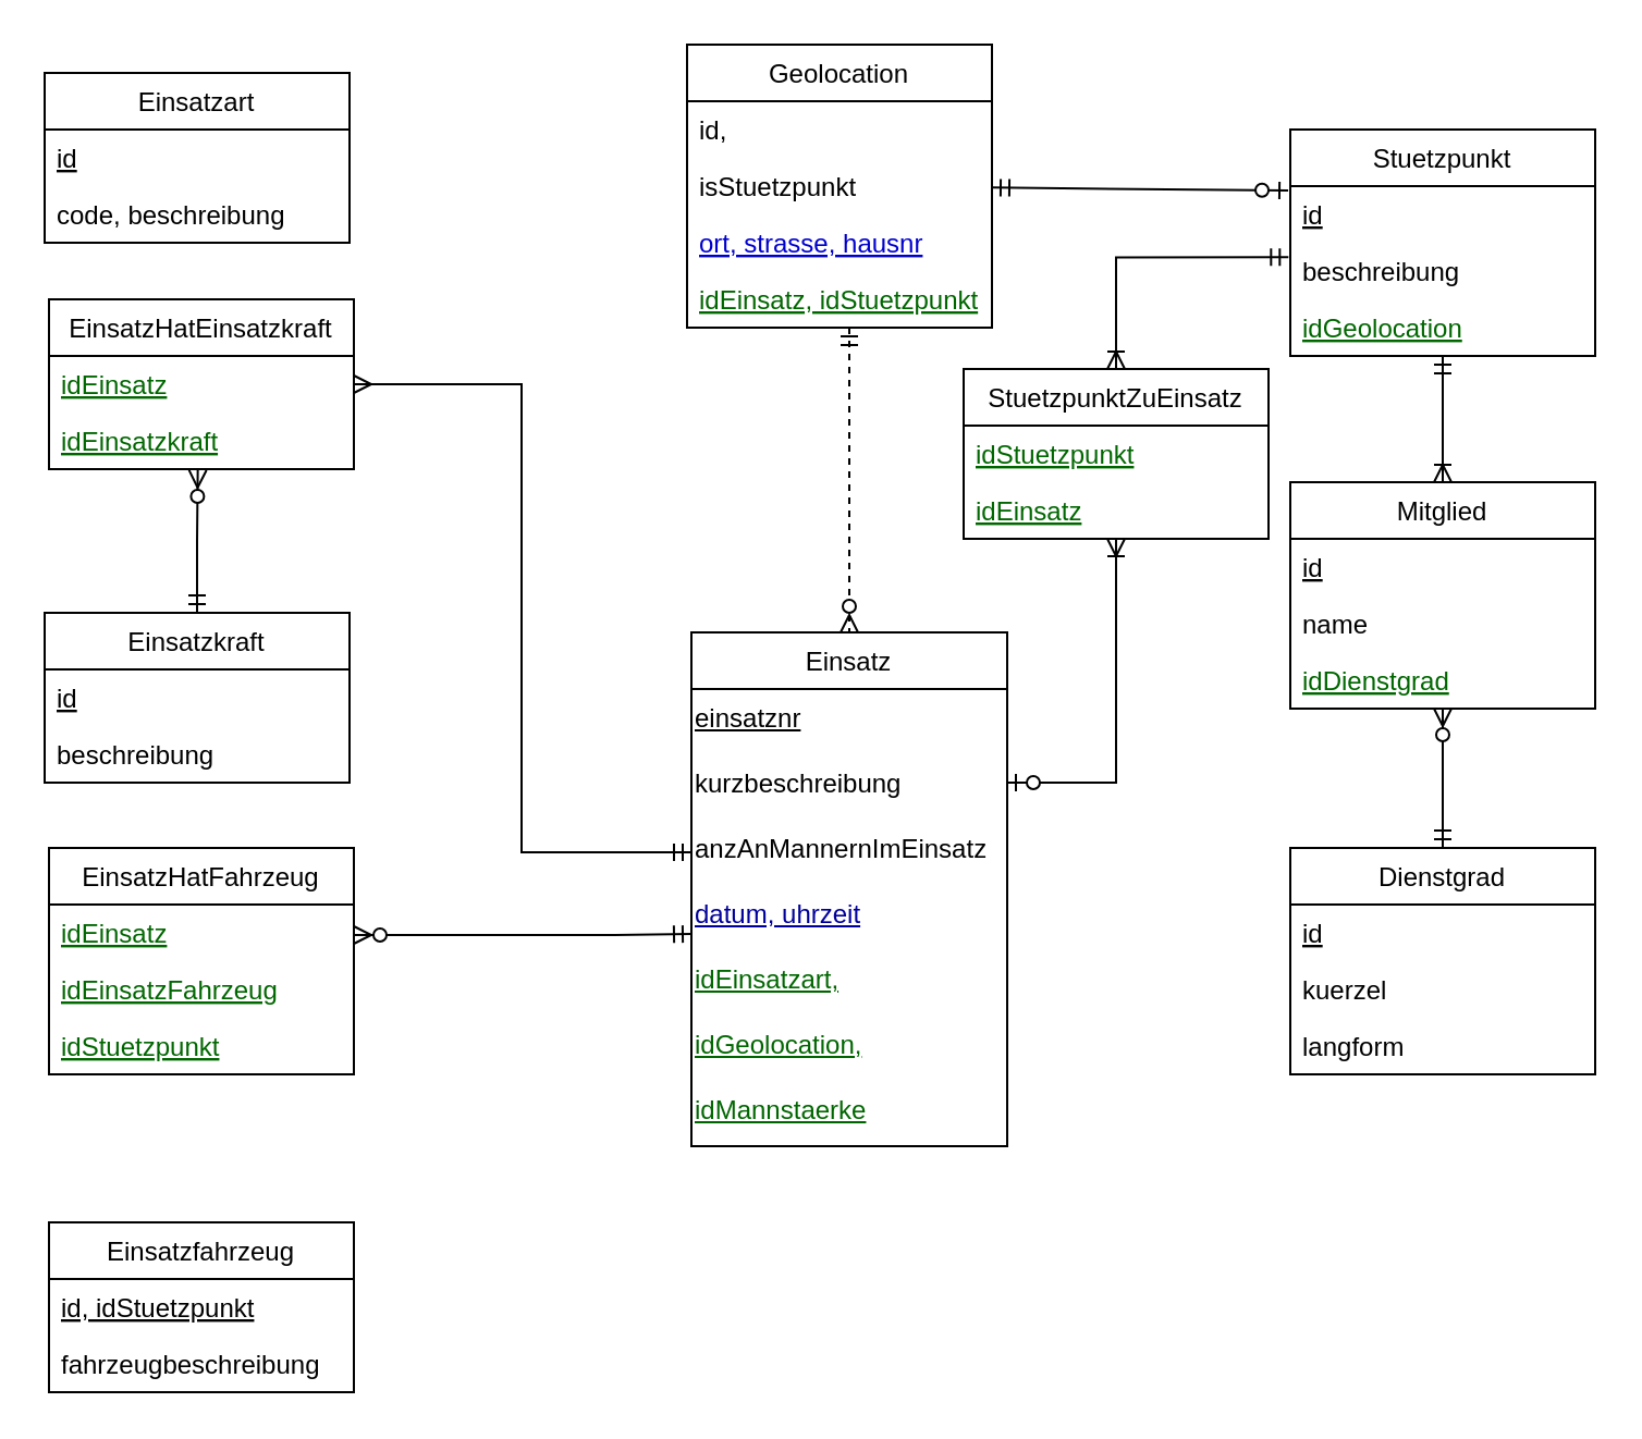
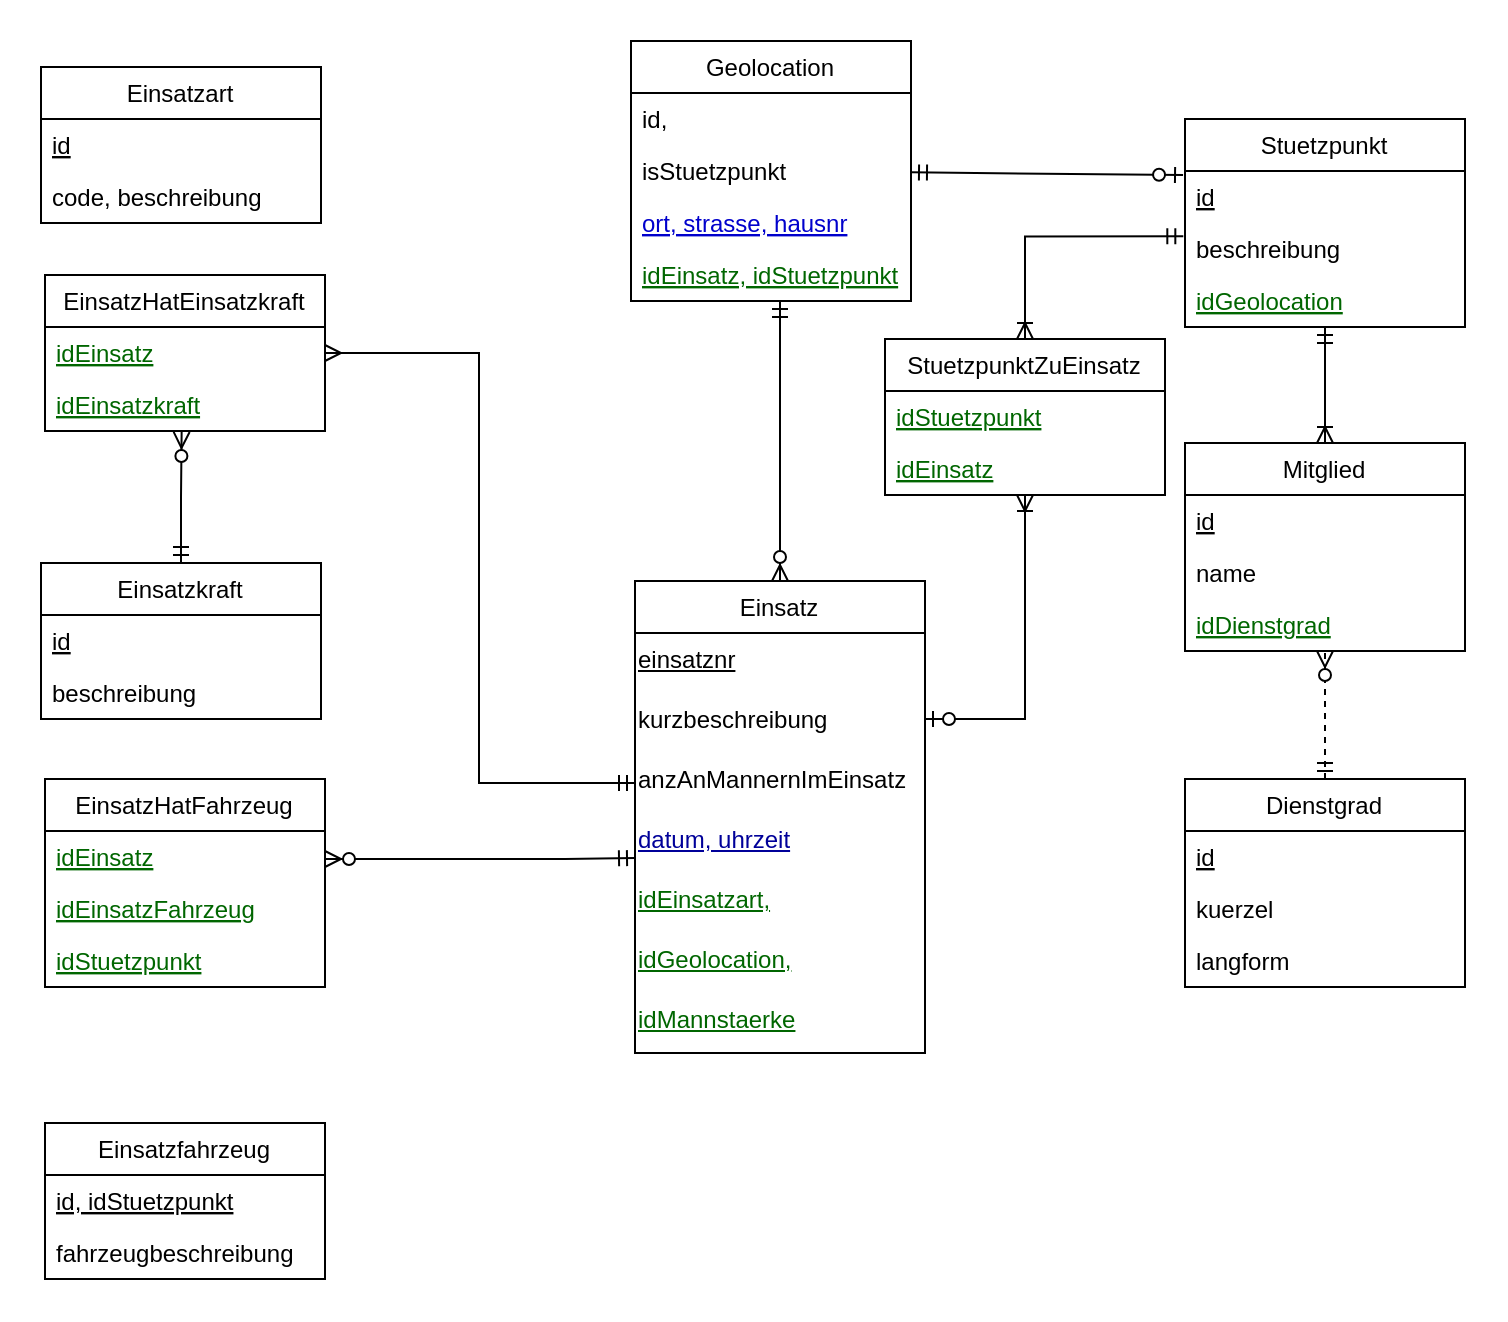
  <mxCell id="0" />
  <mxCell id="1" parent="0" />
  <mxCell id="2" value="Einsatzfahrzeug" style="swimlane;fontStyle=0;childLayout=stackLayout;horizontal=1;startSize=26;fillColor=none;horizontalStack=0;resizeParent=1;resizeParentMax=0;resizeLast=0;collapsible=1;marginBottom=0;" parent="1" vertex="1"><mxGeometry x="22" y="561" width="140" height="78" as="geometry" /></mxCell>
  <mxCell id="3" value="id, idStuetzpunkt" style="text;strokeColor=none;fillColor=none;align=left;verticalAlign=top;spacingLeft=4;spacingRight=4;overflow=hidden;rotatable=0;points=[[0,0.5],[1,0.5]];portConstraint=eastwest;fontStyle=4" parent="2" vertex="1"><mxGeometry y="26" width="140" height="26" as="geometry" /></mxCell>
  <mxCell id="4" value="fahrzeugbeschreibung" style="text;strokeColor=none;fillColor=none;align=left;verticalAlign=top;spacingLeft=4;spacingRight=4;overflow=hidden;rotatable=0;points=[[0,0.5],[1,0.5]];portConstraint=eastwest;" parent="2" vertex="1"><mxGeometry y="52" width="140" height="26" as="geometry" /></mxCell>
  <mxCell id="5" value="Stuetzpunkt" style="swimlane;fontStyle=0;childLayout=stackLayout;horizontal=1;startSize=26;fillColor=none;horizontalStack=0;resizeParent=1;resizeParentMax=0;resizeLast=0;collapsible=1;marginBottom=0;" parent="1" vertex="1"><mxGeometry x="592" y="59" width="140" height="104" as="geometry" /></mxCell>
  <mxCell id="6" value="id" style="text;strokeColor=none;fillColor=none;align=left;verticalAlign=top;spacingLeft=4;spacingRight=4;overflow=hidden;rotatable=0;points=[[0,0.5],[1,0.5]];portConstraint=eastwest;fontStyle=4" parent="5" vertex="1"><mxGeometry y="26" width="140" height="26" as="geometry" /></mxCell>
  <mxCell id="7" value="beschreibung" style="text;strokeColor=none;fillColor=none;align=left;verticalAlign=top;spacingLeft=4;spacingRight=4;overflow=hidden;rotatable=0;points=[[0,0.5],[1,0.5]];portConstraint=eastwest;" parent="5" vertex="1"><mxGeometry y="52" width="140" height="26" as="geometry" /></mxCell>
  <mxCell id="8" value="idGeolocation" style="text;strokeColor=none;fillColor=none;align=left;verticalAlign=top;spacingLeft=4;spacingRight=4;overflow=hidden;rotatable=0;points=[[0,0.5],[1,0.5]];portConstraint=eastwest;fontColor=#006600;fontStyle=4" parent="5" vertex="1"><mxGeometry y="78" width="140" height="26" as="geometry" /></mxCell>
  <mxCell id="9" value="Einsatz" style="swimlane;fontStyle=0;childLayout=stackLayout;horizontal=1;startSize=26;fillColor=none;horizontalStack=0;resizeParent=1;resizeParentMax=0;resizeLast=0;collapsible=1;marginBottom=0;" parent="1" vertex="1"><mxGeometry x="317" y="290" width="145" height="236" as="geometry" /></mxCell>
  <mxCell id="10" value="&lt;u&gt;einsatznr&lt;/u&gt;" style="text;html=1;" parent="9" vertex="1"><mxGeometry y="26" width="145" height="30" as="geometry" /></mxCell>
  <mxCell id="11" value="kurzbeschreibung" style="text;html=1;" parent="9" vertex="1"><mxGeometry y="56" width="145" height="30" as="geometry" /></mxCell>
  <mxCell id="12" value="anzAnMannernImEinsatz" style="text;html=1;" parent="9" vertex="1"><mxGeometry y="86" width="145" height="30" as="geometry" /></mxCell>
  <mxCell id="13" value="&lt;font color=&quot;#000099&quot;&gt;&lt;u&gt;datum, uhrzeit&lt;/u&gt;&lt;/font&gt;" style="text;html=1;" parent="9" vertex="1"><mxGeometry y="116" width="145" height="30" as="geometry" /></mxCell>
  <mxCell id="14" value="&lt;font color=&quot;#006600&quot;&gt;&lt;u&gt;idEinsatzart,&lt;/u&gt;&lt;/font&gt;" style="text;html=1;" parent="9" vertex="1"><mxGeometry y="146" width="145" height="30" as="geometry" /></mxCell>
  <mxCell id="15" value="&lt;font color=&quot;#006600&quot;&gt;&lt;u&gt;idGeolocation,&lt;/u&gt;&lt;/font&gt;" style="text;html=1;" parent="9" vertex="1"><mxGeometry y="176" width="145" height="30" as="geometry" /></mxCell>
  <mxCell id="16" value="&lt;font color=&quot;#006600&quot;&gt;&lt;u&gt;idMannstaerke&lt;/u&gt;&lt;/font&gt;" style="text;html=1;" parent="9" vertex="1"><mxGeometry y="206" width="145" height="30" as="geometry" /></mxCell>
- <mxCell id="17" style="edgeStyle=orthogonalEdgeStyle;rounded=0;orthogonalLoop=1;jettySize=auto;html=1;entryX=0.5;entryY=0;entryDx=0;entryDy=0;endArrow=ERzeroToMany;endFill=1;startArrow=ERmandOne;startFill=0;dashed=1;" parent="1" source="19" target="9" edge="1"><mxGeometry relative="1" as="geometry"><Array as="points"><mxPoint x="390" y="269" /></Array></mxGeometry></mxCell>
+ <mxCell id="17" style="edgeStyle=orthogonalEdgeStyle;rounded=0;orthogonalLoop=1;jettySize=auto;html=1;entryX=0.5;entryY=0;entryDx=0;entryDy=0;endArrow=ERzeroToMany;endFill=1;startArrow=ERmandOne;startFill=0;" parent="1" source="19" target="9" edge="1"><mxGeometry relative="1" as="geometry"><Array as="points"><mxPoint x="390" y="269" /></Array></mxGeometry></mxCell>
  <mxCell id="18" style="rounded=0;orthogonalLoop=1;jettySize=auto;html=1;entryX=-0.007;entryY=0.077;entryDx=0;entryDy=0;entryPerimeter=0;startArrow=ERmandOne;startFill=0;endArrow=ERzeroToOne;endFill=1;" parent="1" source="19" target="6" edge="1"><mxGeometry relative="1" as="geometry" /></mxCell>
  <mxCell id="19" value="Geolocation" style="swimlane;fontStyle=0;childLayout=stackLayout;horizontal=1;startSize=26;fillColor=none;horizontalStack=0;resizeParent=1;resizeParentMax=0;resizeLast=0;collapsible=1;marginBottom=0;" parent="1" vertex="1"><mxGeometry x="315" y="20" width="140" height="130" as="geometry" /></mxCell>
  <mxCell id="20" value="id,&#10;" style="text;strokeColor=none;fillColor=none;align=left;verticalAlign=top;spacingLeft=4;spacingRight=4;overflow=hidden;rotatable=0;points=[[0,0.5],[1,0.5]];portConstraint=eastwest;fontStyle=0" parent="19" vertex="1"><mxGeometry y="26" width="140" height="26" as="geometry" /></mxCell>
  <mxCell id="21" value=" isStuetzpunkt" style="text;strokeColor=none;fillColor=none;align=left;verticalAlign=top;spacingLeft=4;spacingRight=4;overflow=hidden;rotatable=0;points=[[0,0.5],[1,0.5]];portConstraint=eastwest;fontStyle=0" vertex="1" parent="19"><mxGeometry y="52" width="140" height="26" as="geometry" /></mxCell>
  <mxCell id="22" value="ort, strasse, hausnr" style="text;strokeColor=none;fillColor=none;align=left;verticalAlign=top;spacingLeft=4;spacingRight=4;overflow=hidden;rotatable=0;points=[[0,0.5],[1,0.5]];portConstraint=eastwest;fontColor=#0000CC;fontStyle=4" parent="19" vertex="1"><mxGeometry y="78" width="140" height="26" as="geometry" /></mxCell>
  <mxCell id="23" value="idEinsatz, idStuetzpunkt" style="text;strokeColor=none;fillColor=none;align=left;verticalAlign=top;spacingLeft=4;spacingRight=4;overflow=hidden;rotatable=0;points=[[0,0.5],[1,0.5]];portConstraint=eastwest;fontColor=#006600;fontStyle=4" vertex="1" parent="19"><mxGeometry y="104" width="140" height="26" as="geometry" /></mxCell>
  <mxCell id="24" style="edgeStyle=orthogonalEdgeStyle;rounded=0;orthogonalLoop=1;jettySize=auto;html=1;entryX=0.488;entryY=1.019;entryDx=0;entryDy=0;entryPerimeter=0;startArrow=ERmandOne;startFill=0;endArrow=ERzeroToMany;endFill=1;" parent="1" source="25" target="49" edge="1"><mxGeometry relative="1" as="geometry" /></mxCell>
  <mxCell id="25" value="Einsatzkraft" style="swimlane;fontStyle=0;childLayout=stackLayout;horizontal=1;startSize=26;fillColor=none;horizontalStack=0;resizeParent=1;resizeParentMax=0;resizeLast=0;collapsible=1;marginBottom=0;" parent="1" vertex="1"><mxGeometry x="20" y="281" width="140" height="78" as="geometry" /></mxCell>
  <mxCell id="26" value="id" style="text;strokeColor=none;fillColor=none;align=left;verticalAlign=top;spacingLeft=4;spacingRight=4;overflow=hidden;rotatable=0;points=[[0,0.5],[1,0.5]];portConstraint=eastwest;fontStyle=4" parent="25" vertex="1"><mxGeometry y="26" width="140" height="26" as="geometry" /></mxCell>
  <mxCell id="27" value="beschreibung" style="text;strokeColor=none;fillColor=none;align=left;verticalAlign=top;spacingLeft=4;spacingRight=4;overflow=hidden;rotatable=0;points=[[0,0.5],[1,0.5]];portConstraint=eastwest;" parent="25" vertex="1"><mxGeometry y="52" width="140" height="26" as="geometry" /></mxCell>
  <mxCell id="28" value="Einsatzart" style="swimlane;fontStyle=0;childLayout=stackLayout;horizontal=1;startSize=26;fillColor=none;horizontalStack=0;resizeParent=1;resizeParentMax=0;resizeLast=0;collapsible=1;marginBottom=0;" parent="1" vertex="1"><mxGeometry x="20" y="33" width="140" height="78" as="geometry" /></mxCell>
  <mxCell id="29" value="id" style="text;strokeColor=none;fillColor=none;align=left;verticalAlign=top;spacingLeft=4;spacingRight=4;overflow=hidden;rotatable=0;points=[[0,0.5],[1,0.5]];portConstraint=eastwest;fontStyle=4" parent="28" vertex="1"><mxGeometry y="26" width="140" height="26" as="geometry" /></mxCell>
  <mxCell id="30" value="code, beschreibung" style="text;strokeColor=none;fillColor=none;align=left;verticalAlign=top;spacingLeft=4;spacingRight=4;overflow=hidden;rotatable=0;points=[[0,0.5],[1,0.5]];portConstraint=eastwest;" parent="28" vertex="1"><mxGeometry y="52" width="140" height="26" as="geometry" /></mxCell>
  <mxCell id="31" style="edgeStyle=orthogonalEdgeStyle;rounded=0;orthogonalLoop=1;jettySize=auto;html=1;entryX=0.5;entryY=1;entryDx=0;entryDy=0;endArrow=ERmandOne;endFill=0;startArrow=ERoneToMany;startFill=0;" parent="1" source="32" target="5" edge="1"><mxGeometry relative="1" as="geometry" /></mxCell>
  <mxCell id="32" value="Mitglied" style="swimlane;fontStyle=0;childLayout=stackLayout;horizontal=1;startSize=26;fillColor=none;horizontalStack=0;resizeParent=1;resizeParentMax=0;resizeLast=0;collapsible=1;marginBottom=0;" parent="1" vertex="1"><mxGeometry x="592" y="221" width="140" height="104" as="geometry" /></mxCell>
  <mxCell id="33" value="id" style="text;strokeColor=none;fillColor=none;align=left;verticalAlign=top;spacingLeft=4;spacingRight=4;overflow=hidden;rotatable=0;points=[[0,0.5],[1,0.5]];portConstraint=eastwest;fontStyle=4" parent="32" vertex="1"><mxGeometry y="26" width="140" height="26" as="geometry" /></mxCell>
  <mxCell id="34" value="name" style="text;strokeColor=none;fillColor=none;align=left;verticalAlign=top;spacingLeft=4;spacingRight=4;overflow=hidden;rotatable=0;points=[[0,0.5],[1,0.5]];portConstraint=eastwest;" parent="32" vertex="1"><mxGeometry y="52" width="140" height="26" as="geometry" /></mxCell>
  <mxCell id="35" value="idDienstgrad" style="text;strokeColor=none;fillColor=none;align=left;verticalAlign=top;spacingLeft=4;spacingRight=4;overflow=hidden;rotatable=0;points=[[0,0.5],[1,0.5]];portConstraint=eastwest;fontColor=#006600;fontStyle=4" parent="32" vertex="1"><mxGeometry y="78" width="140" height="26" as="geometry" /></mxCell>
- <mxCell id="36" style="edgeStyle=orthogonalEdgeStyle;rounded=0;orthogonalLoop=1;jettySize=auto;html=1;entryX=0.5;entryY=1;entryDx=0;entryDy=0;startArrow=ERmandOne;startFill=0;endArrow=ERzeroToMany;endFill=1;" parent="1" source="37" target="32" edge="1"><mxGeometry relative="1" as="geometry" /></mxCell>
+ <mxCell id="36" style="edgeStyle=orthogonalEdgeStyle;rounded=0;orthogonalLoop=1;jettySize=auto;html=1;entryX=0.5;entryY=1;entryDx=0;entryDy=0;startArrow=ERmandOne;startFill=0;endArrow=ERzeroToMany;endFill=1;dashed=1;" parent="1" source="37" target="32" edge="1"><mxGeometry relative="1" as="geometry" /></mxCell>
  <mxCell id="37" value="Dienstgrad" style="swimlane;fontStyle=0;childLayout=stackLayout;horizontal=1;startSize=26;fillColor=none;horizontalStack=0;resizeParent=1;resizeParentMax=0;resizeLast=0;collapsible=1;marginBottom=0;" parent="1" vertex="1"><mxGeometry x="592" y="389" width="140" height="104" as="geometry" /></mxCell>
  <mxCell id="38" value="id" style="text;strokeColor=none;fillColor=none;align=left;verticalAlign=top;spacingLeft=4;spacingRight=4;overflow=hidden;rotatable=0;points=[[0,0.5],[1,0.5]];portConstraint=eastwest;fontStyle=4" parent="37" vertex="1"><mxGeometry y="26" width="140" height="26" as="geometry" /></mxCell>
  <mxCell id="39" value="kuerzel" style="text;strokeColor=none;fillColor=none;align=left;verticalAlign=top;spacingLeft=4;spacingRight=4;overflow=hidden;rotatable=0;points=[[0,0.5],[1,0.5]];portConstraint=eastwest;fontColor=#000000;fontStyle=0" parent="37" vertex="1"><mxGeometry y="52" width="140" height="26" as="geometry" /></mxCell>
  <mxCell id="40" value="langform" style="text;strokeColor=none;fillColor=none;align=left;verticalAlign=top;spacingLeft=4;spacingRight=4;overflow=hidden;rotatable=0;points=[[0,0.5],[1,0.5]];portConstraint=eastwest;fontStyle=0" vertex="1" parent="37"><mxGeometry y="78" width="140" height="26" as="geometry" /></mxCell>
  <mxCell id="41" style="edgeStyle=orthogonalEdgeStyle;rounded=0;orthogonalLoop=1;jettySize=auto;html=1;startArrow=ERzeroToMany;startFill=1;endArrow=ERmandOne;endFill=0;entryX=0;entryY=0.75;entryDx=0;entryDy=0;" parent="1" source="42" target="13" edge="1"><mxGeometry relative="1" as="geometry"><mxPoint x="343" y="429" as="targetPoint" /><Array as="points"><mxPoint x="282" y="429" /><mxPoint x="282" y="429" /></Array></mxGeometry></mxCell>
  <mxCell id="42" value="EinsatzHatFahrzeug" style="swimlane;fontStyle=0;childLayout=stackLayout;horizontal=1;startSize=26;fillColor=none;horizontalStack=0;resizeParent=1;resizeParentMax=0;resizeLast=0;collapsible=1;marginBottom=0;align=center;" parent="1" vertex="1"><mxGeometry x="22" y="389" width="140" height="104" as="geometry" /></mxCell>
  <mxCell id="43" value="idEinsatz&#10;" style="text;strokeColor=none;fillColor=none;align=left;verticalAlign=top;spacingLeft=4;spacingRight=4;overflow=hidden;rotatable=0;points=[[0,0.5],[1,0.5]];portConstraint=eastwest;fontStyle=4;labelBackgroundColor=none;fontColor=#006600;" parent="42" vertex="1"><mxGeometry y="26" width="140" height="26" as="geometry" /></mxCell>
  <mxCell id="44" value="idEinsatzFahrzeug" style="text;strokeColor=none;fillColor=none;align=left;verticalAlign=top;spacingLeft=4;spacingRight=4;overflow=hidden;rotatable=0;points=[[0,0.5],[1,0.5]];portConstraint=eastwest;fontStyle=4;fontColor=#006600;" parent="42" vertex="1"><mxGeometry y="52" width="140" height="26" as="geometry" /></mxCell>
  <mxCell id="45" value="idStuetzpunkt" style="text;strokeColor=none;fillColor=none;align=left;verticalAlign=top;spacingLeft=4;spacingRight=4;overflow=hidden;rotatable=0;points=[[0,0.5],[1,0.5]];portConstraint=eastwest;fontStyle=4;fontColor=#006600;" vertex="1" parent="42"><mxGeometry y="78" width="140" height="26" as="geometry" /></mxCell>
  <mxCell id="46" style="edgeStyle=orthogonalEdgeStyle;rounded=0;orthogonalLoop=1;jettySize=auto;html=1;entryX=0;entryY=0.5;entryDx=0;entryDy=0;startArrow=ERmany;startFill=0;endArrow=ERmandOne;endFill=0;" parent="1" source="47" target="12" edge="1"><mxGeometry relative="1" as="geometry"><Array as="points"><mxPoint x="239" y="176" /><mxPoint x="239" y="391" /></Array></mxGeometry></mxCell>
  <mxCell id="47" value="EinsatzHatEinsatzkraft" style="swimlane;fontStyle=0;childLayout=stackLayout;horizontal=1;startSize=26;fillColor=none;horizontalStack=0;resizeParent=1;resizeParentMax=0;resizeLast=0;collapsible=1;marginBottom=0;labelBackgroundColor=none;strokeColor=#000000;align=center;html=0;" parent="1" vertex="1"><mxGeometry x="22" y="137" width="140" height="78" as="geometry" /></mxCell>
  <mxCell id="48" value="idEinsatz" style="text;strokeColor=none;fillColor=none;align=left;verticalAlign=top;spacingLeft=4;spacingRight=4;overflow=hidden;rotatable=0;points=[[0,0.5],[1,0.5]];portConstraint=eastwest;fontColor=#006600;fontStyle=4" parent="47" vertex="1"><mxGeometry y="26" width="140" height="26" as="geometry" /></mxCell>
  <mxCell id="49" value="idEinsatzkraft" style="text;align=left;verticalAlign=top;spacingLeft=4;spacingRight=4;overflow=hidden;rotatable=0;points=[[0,0.5],[1,0.5]];portConstraint=eastwest;fontStyle=4;fontColor=#006600;" parent="47" vertex="1"><mxGeometry y="52" width="140" height="26" as="geometry" /></mxCell>
  <mxCell id="50" style="edgeStyle=orthogonalEdgeStyle;rounded=0;orthogonalLoop=1;jettySize=auto;html=1;startArrow=ERoneToMany;startFill=0;endArrow=ERzeroToOne;endFill=1;" parent="1" source="52" edge="1"><mxGeometry relative="1" as="geometry"><Array as="points"><mxPoint x="512" y="359" /><mxPoint x="462" y="359" /></Array><mxPoint x="462" y="359" as="targetPoint" /></mxGeometry></mxCell>
  <mxCell id="51" style="edgeStyle=orthogonalEdgeStyle;rounded=0;orthogonalLoop=1;jettySize=auto;html=1;entryX=-0.006;entryY=0.256;entryDx=0;entryDy=0;entryPerimeter=0;startArrow=ERoneToMany;startFill=0;endArrow=ERmandOne;endFill=0;" parent="1" source="52" target="7" edge="1"><mxGeometry relative="1" as="geometry" /></mxCell>
  <mxCell id="52" value="StuetzpunktZuEinsatz" style="swimlane;fontStyle=0;childLayout=stackLayout;horizontal=1;startSize=26;fillColor=none;horizontalStack=0;resizeParent=1;resizeParentMax=0;resizeLast=0;collapsible=1;marginBottom=0;labelBackgroundColor=none;strokeColor=#000000;align=center;html=0;" parent="1" vertex="1"><mxGeometry x="442" y="169" width="140" height="78" as="geometry" /></mxCell>
  <mxCell id="53" value="idStuetzpunkt" style="text;strokeColor=none;fillColor=none;align=left;verticalAlign=top;spacingLeft=4;spacingRight=4;overflow=hidden;rotatable=0;points=[[0,0.5],[1,0.5]];portConstraint=eastwest;fontStyle=4;fontColor=#006600;" parent="52" vertex="1"><mxGeometry y="26" width="140" height="26" as="geometry" /></mxCell>
  <mxCell id="54" value="idEinsatz" style="text;strokeColor=none;fillColor=none;align=left;verticalAlign=top;spacingLeft=4;spacingRight=4;overflow=hidden;rotatable=0;points=[[0,0.5],[1,0.5]];portConstraint=eastwest;fontColor=#006600;fontStyle=4" parent="52" vertex="1"><mxGeometry y="52" width="140" height="26" as="geometry" /></mxCell>
